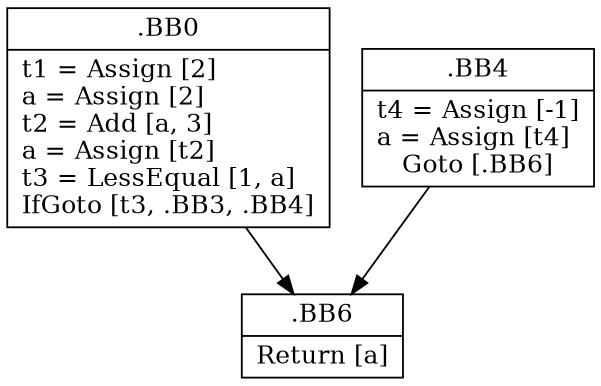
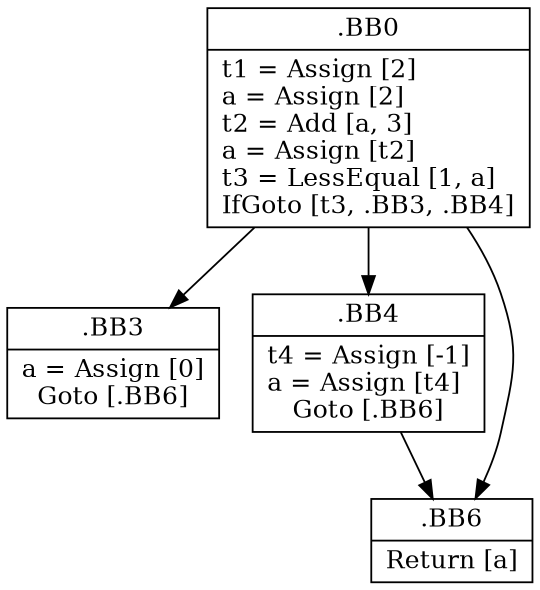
  digraph {
    rankdir=TD
    node [shape=record]
    n1 [label="{ .BB0 | t1 = Assign [2]\la = Assign [2]\lt2 = Add [a, 3]\la = Assign [t2]\lt3 = LessEqual [1, a]\lIfGoto [t3, .BB3, .BB4]}"]
+   n2 [label="{ .BB3 | a = Assign [0]\lGoto [.BB6]}"]
    n3 [label="{ .BB4 | t4 = Assign [-1]\la = Assign [t4]\lGoto [.BB6]}"]
    n4 [label="{ .BB6 | Return [a]}"]
+   n1 -> n2
+   n1 -> n3
    n1 -> n4
    n3 -> n4
  }
